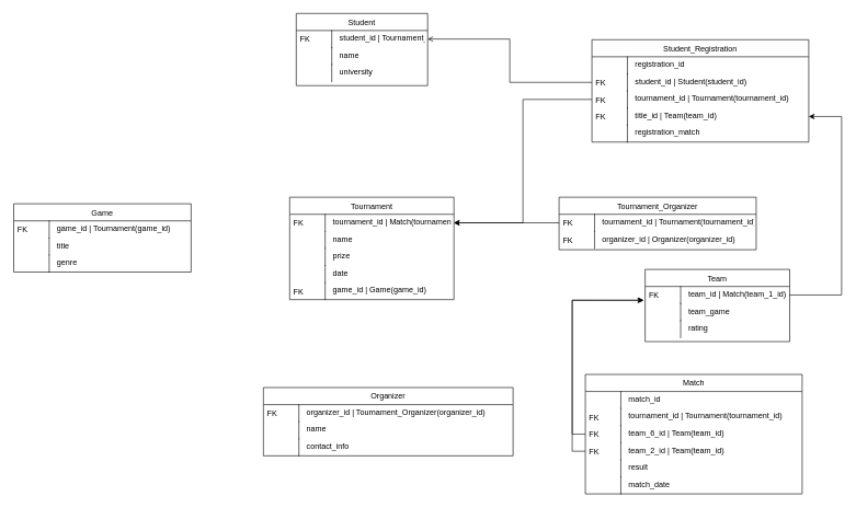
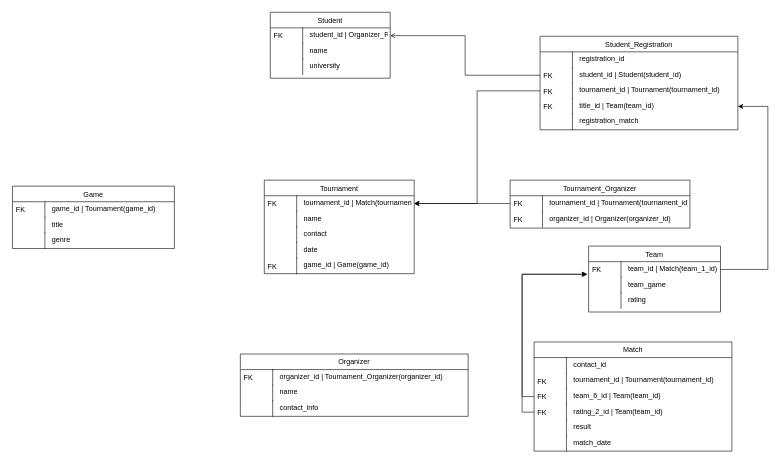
  <mxCell id="0" />
  <mxCell id="1" parent="0" />
  <mxCell id="2" value="Student" style="swimlane;fontStyle=0;childLayout=stackLayout;horizontal=1;startSize=26;fillColor=default;horizontalStack=0;resizeParent=1;resizeLast=0;collapsible=1;marginBottom=0;swimlaneFillColor=default;align=center;" vertex="1" parent="1"><mxGeometry x="450" y="20" width="200" height="110" as="geometry"><mxRectangle x="480" y="100" width="80" height="30" as="alternateBounds" /></mxGeometry></mxCell>
- <mxCell id="3" value="student_id | Tournament_Registration(student_id)" style="shape=partialRectangle;top=0;left=0;right=0;bottom=0;align=left;verticalAlign=top;spacingTop=-2;fillColor=none;spacingLeft=64;spacingRight=4;overflow=hidden;rotatable=0;points=[[0,0.5],[1,0.5]];portConstraint=eastwest;dropTarget=0;" vertex="1" parent="2"><mxGeometry y="26" width="200" height="26" as="geometry" /></mxCell>
+ <mxCell id="3" value="student_id | Organizer_Registration(student_id)" style="shape=partialRectangle;top=0;left=0;right=0;bottom=0;align=left;verticalAlign=top;spacingTop=-2;fillColor=none;spacingLeft=64;spacingRight=4;overflow=hidden;rotatable=0;points=[[0,0.5],[1,0.5]];portConstraint=eastwest;dropTarget=0;" vertex="1" parent="2"><mxGeometry y="26" width="200" height="26" as="geometry" /></mxCell>
  <mxCell id="4" value="FK" style="shape=partialRectangle;top=0;left=0;bottom=0;fillColor=none;align=left;verticalAlign=middle;spacingLeft=4;spacingRight=4;overflow=hidden;rotatable=180;points=[];portConstraint=eastwest;part=1;" vertex="1" connectable="0" parent="3"><mxGeometry width="54" height="26" as="geometry" /></mxCell>
  <mxCell id="5" value="name" style="shape=partialRectangle;top=0;left=0;right=0;bottom=0;align=left;verticalAlign=top;spacingTop=-2;fillColor=none;spacingLeft=64;spacingRight=4;overflow=hidden;rotatable=0;points=[[0,0.5],[1,0.5]];portConstraint=eastwest;dropTarget=0;" vertex="1" parent="2"><mxGeometry y="52" width="200" height="26" as="geometry" /></mxCell>
  <mxCell id="6" value="" style="shape=partialRectangle;top=0;left=0;bottom=0;fillColor=none;align=left;verticalAlign=middle;spacingLeft=4;spacingRight=4;overflow=hidden;rotatable=180;points=[];portConstraint=eastwest;part=1;" vertex="1" connectable="0" parent="5"><mxGeometry width="54" height="26" as="geometry" /></mxCell>
  <mxCell id="7" value="university" style="shape=partialRectangle;top=0;left=0;right=0;bottom=0;align=left;verticalAlign=top;spacingTop=-2;fillColor=none;spacingLeft=64;spacingRight=4;overflow=hidden;rotatable=0;points=[[0,0.5],[1,0.5]];portConstraint=eastwest;dropTarget=0;" vertex="1" parent="2"><mxGeometry y="78" width="200" height="26" as="geometry" /></mxCell>
  <mxCell id="8" value="" style="shape=partialRectangle;top=0;left=0;bottom=0;fillColor=none;align=left;verticalAlign=middle;spacingLeft=4;spacingRight=4;overflow=hidden;rotatable=180;points=[];portConstraint=eastwest;part=1;" vertex="1" connectable="0" parent="7"><mxGeometry width="54" height="26" as="geometry" /></mxCell>
  <mxCell id="9" value="Team" style="swimlane;fontStyle=0;childLayout=stackLayout;horizontal=1;startSize=26;fillColor=default;horizontalStack=0;resizeParent=1;resizeLast=0;collapsible=1;marginBottom=0;swimlaneFillColor=default;align=center;" vertex="1" parent="1"><mxGeometry x="981" y="410" width="220" height="110" as="geometry" /></mxCell>
  <mxCell id="10" value="team_id | Match(team_1_id) | Match(team_2_id) | Tournament_Registration(team_id)" style="shape=partialRectangle;top=0;left=0;right=0;bottom=0;align=left;verticalAlign=top;spacingTop=-2;fillColor=none;spacingLeft=64;spacingRight=4;overflow=hidden;rotatable=0;points=[[0,0.5],[1,0.5]];portConstraint=eastwest;dropTarget=0;" vertex="1" parent="9"><mxGeometry y="26" width="220" height="26" as="geometry" /></mxCell>
  <mxCell id="11" value="FK" style="shape=partialRectangle;top=0;left=0;bottom=0;fillColor=none;align=left;verticalAlign=middle;spacingLeft=4;spacingRight=4;overflow=hidden;rotatable=180;points=[];portConstraint=eastwest;part=1;" vertex="1" connectable="0" parent="10"><mxGeometry width="54" height="26" as="geometry" /></mxCell>
  <mxCell id="12" value="team_game" style="shape=partialRectangle;top=0;left=0;right=0;bottom=0;align=left;verticalAlign=top;spacingTop=-2;fillColor=none;spacingLeft=64;spacingRight=4;overflow=hidden;rotatable=0;points=[[0,0.5],[1,0.5]];portConstraint=eastwest;dropTarget=0;" vertex="1" parent="9"><mxGeometry y="52" width="220" height="26" as="geometry" /></mxCell>
  <mxCell id="13" value="" style="shape=partialRectangle;top=0;left=0;bottom=0;fillColor=none;align=left;verticalAlign=middle;spacingLeft=4;spacingRight=4;overflow=hidden;rotatable=180;points=[];portConstraint=eastwest;part=1;" vertex="1" connectable="0" parent="12"><mxGeometry width="54" height="26" as="geometry" /></mxCell>
  <mxCell id="14" value="rating" style="shape=partialRectangle;top=0;left=0;right=0;bottom=0;align=left;verticalAlign=top;spacingTop=-2;fillColor=none;spacingLeft=64;spacingRight=4;overflow=hidden;rotatable=0;points=[[0,0.5],[1,0.5]];portConstraint=eastwest;dropTarget=0;" vertex="1" parent="9"><mxGeometry y="78" width="220" height="26" as="geometry" /></mxCell>
  <mxCell id="15" value="" style="shape=partialRectangle;top=0;left=0;bottom=0;fillColor=none;align=left;verticalAlign=middle;spacingLeft=4;spacingRight=4;overflow=hidden;rotatable=180;points=[];portConstraint=eastwest;part=1;" vertex="1" connectable="0" parent="14"><mxGeometry width="54" height="26" as="geometry" /></mxCell>
  <mxCell id="16" value="Game" style="swimlane;fontStyle=0;childLayout=stackLayout;horizontal=1;startSize=26;fillColor=default;horizontalStack=0;resizeParent=1;resizeLast=0;collapsible=1;marginBottom=0;swimlaneFillColor=default;align=center;" vertex="1" parent="1"><mxGeometry x="20" y="310" width="270" height="104" as="geometry" /></mxCell>
  <mxCell id="17" value="game_id | Tournament(game_id)" style="shape=partialRectangle;top=0;left=0;right=0;bottom=0;align=left;verticalAlign=top;spacingTop=-2;fillColor=none;spacingLeft=64;spacingRight=4;overflow=hidden;rotatable=0;points=[[0,0.5],[1,0.5]];portConstraint=eastwest;dropTarget=0;" vertex="1" parent="16"><mxGeometry y="26" width="270" height="26" as="geometry" /></mxCell>
  <mxCell id="18" value="FK" style="shape=partialRectangle;top=0;left=0;bottom=0;fillColor=none;align=left;verticalAlign=middle;spacingLeft=4;spacingRight=4;overflow=hidden;rotatable=180;points=[];portConstraint=eastwest;part=1;" vertex="1" connectable="0" parent="17"><mxGeometry width="54" height="26" as="geometry" /></mxCell>
  <mxCell id="19" value="title" style="shape=partialRectangle;top=0;left=0;right=0;bottom=0;align=left;verticalAlign=top;spacingTop=-2;fillColor=none;spacingLeft=64;spacingRight=4;overflow=hidden;rotatable=0;points=[[0,0.5],[1,0.5]];portConstraint=eastwest;dropTarget=0;" vertex="1" parent="16"><mxGeometry y="52" width="270" height="26" as="geometry" /></mxCell>
  <mxCell id="20" value="" style="shape=partialRectangle;top=0;left=0;bottom=0;fillColor=none;align=left;verticalAlign=middle;spacingLeft=4;spacingRight=4;overflow=hidden;rotatable=180;points=[];portConstraint=eastwest;part=1;" vertex="1" connectable="0" parent="19"><mxGeometry width="54" height="26" as="geometry" /></mxCell>
  <mxCell id="21" value="genre" style="shape=partialRectangle;top=0;left=0;right=0;bottom=0;align=left;verticalAlign=top;spacingTop=-2;fillColor=none;spacingLeft=64;spacingRight=4;overflow=hidden;rotatable=0;points=[[0,0.5],[1,0.5]];portConstraint=eastwest;dropTarget=0;" vertex="1" parent="16"><mxGeometry y="78" width="270" height="26" as="geometry" /></mxCell>
  <mxCell id="22" value="" style="shape=partialRectangle;top=0;left=0;bottom=0;fillColor=none;align=left;verticalAlign=middle;spacingLeft=4;spacingRight=4;overflow=hidden;rotatable=180;points=[];portConstraint=eastwest;part=1;" vertex="1" connectable="0" parent="21"><mxGeometry width="54" height="26" as="geometry" /></mxCell>
  <mxCell id="23" value="Tournament" style="swimlane;fontStyle=0;childLayout=stackLayout;horizontal=1;startSize=26;fillColor=default;horizontalStack=0;resizeParent=1;resizeLast=0;collapsible=1;marginBottom=0;swimlaneFillColor=default;align=center;" vertex="1" parent="1"><mxGeometry x="440" y="300" width="250" height="156" as="geometry" /></mxCell>
  <mxCell id="24" value="tournament_id | Match(tournament_id) | Tournament_Registration(tournament_id) | Tournament_Organizer(tournament_id)" style="shape=partialRectangle;top=0;left=0;right=0;bottom=0;align=left;verticalAlign=top;spacingTop=-2;fillColor=none;spacingLeft=64;spacingRight=4;overflow=hidden;rotatable=0;points=[[0,0.5],[1,0.5]];portConstraint=eastwest;dropTarget=0;" vertex="1" parent="23"><mxGeometry y="26" width="250" height="26" as="geometry" /></mxCell>
  <mxCell id="25" value="FK" style="shape=partialRectangle;top=0;left=0;bottom=0;fillColor=none;align=left;verticalAlign=middle;spacingLeft=4;spacingRight=4;overflow=hidden;rotatable=180;points=[];portConstraint=eastwest;part=1;" vertex="1" connectable="0" parent="24"><mxGeometry width="54" height="26" as="geometry" /></mxCell>
  <mxCell id="26" value="name" style="shape=partialRectangle;top=0;left=0;right=0;bottom=0;align=left;verticalAlign=top;spacingTop=-2;fillColor=none;spacingLeft=64;spacingRight=4;overflow=hidden;rotatable=0;points=[[0,0.5],[1,0.5]];portConstraint=eastwest;dropTarget=0;" vertex="1" parent="23"><mxGeometry y="52" width="250" height="26" as="geometry" /></mxCell>
  <mxCell id="27" value="" style="shape=partialRectangle;top=0;left=0;bottom=0;fillColor=none;align=left;verticalAlign=middle;spacingLeft=4;spacingRight=4;overflow=hidden;rotatable=180;points=[];portConstraint=eastwest;part=1;" vertex="1" connectable="0" parent="26"><mxGeometry width="54" height="26" as="geometry" /></mxCell>
- <mxCell id="28" value="prize" style="shape=partialRectangle;top=0;left=0;right=0;bottom=0;align=left;verticalAlign=top;spacingTop=-2;fillColor=none;spacingLeft=64;spacingRight=4;overflow=hidden;rotatable=0;points=[[0,0.5],[1,0.5]];portConstraint=eastwest;dropTarget=0;" vertex="1" parent="23"><mxGeometry y="78" width="250" height="26" as="geometry" /></mxCell>
+ <mxCell id="28" value="contact" style="shape=partialRectangle;top=0;left=0;right=0;bottom=0;align=left;verticalAlign=top;spacingTop=-2;fillColor=none;spacingLeft=64;spacingRight=4;overflow=hidden;rotatable=0;points=[[0,0.5],[1,0.5]];portConstraint=eastwest;dropTarget=0;" vertex="1" parent="23"><mxGeometry y="78" width="250" height="26" as="geometry" /></mxCell>
  <mxCell id="29" value="" style="shape=partialRectangle;top=0;left=0;bottom=0;fillColor=none;align=left;verticalAlign=middle;spacingLeft=4;spacingRight=4;overflow=hidden;rotatable=180;points=[];portConstraint=eastwest;part=1;" vertex="1" connectable="0" parent="28"><mxGeometry width="54" height="26" as="geometry" /></mxCell>
  <mxCell id="30" value="date" style="shape=partialRectangle;top=0;left=0;right=0;bottom=0;align=left;verticalAlign=top;spacingTop=-2;fillColor=none;spacingLeft=64;spacingRight=4;overflow=hidden;rotatable=0;points=[[0,0.5],[1,0.5]];portConstraint=eastwest;dropTarget=0;" vertex="1" parent="23"><mxGeometry y="104" width="250" height="26" as="geometry" /></mxCell>
  <mxCell id="31" value="" style="shape=partialRectangle;top=0;left=0;bottom=0;fillColor=none;align=left;verticalAlign=middle;spacingLeft=4;spacingRight=4;overflow=hidden;rotatable=180;points=[];portConstraint=eastwest;part=1;" vertex="1" connectable="0" parent="30"><mxGeometry width="54" height="26" as="geometry" /></mxCell>
  <mxCell id="32" value="game_id | Game(game_id)" style="shape=partialRectangle;top=0;left=0;right=0;bottom=0;align=left;verticalAlign=top;spacingTop=-2;fillColor=none;spacingLeft=64;spacingRight=4;overflow=hidden;rotatable=0;points=[[0,0.5],[1,0.5]];portConstraint=eastwest;dropTarget=0;" vertex="1" parent="23"><mxGeometry y="130" width="250" height="26" as="geometry" /></mxCell>
  <mxCell id="33" value="FK" style="shape=partialRectangle;top=0;left=0;bottom=0;fillColor=none;align=left;verticalAlign=middle;spacingLeft=4;spacingRight=4;overflow=hidden;rotatable=180;points=[];portConstraint=eastwest;part=1;" vertex="1" connectable="0" parent="32"><mxGeometry width="54" height="26" as="geometry" /></mxCell>
  <mxCell id="34" value="Organizer" style="swimlane;fontStyle=0;childLayout=stackLayout;horizontal=1;startSize=26;fillColor=default;horizontalStack=0;resizeParent=1;resizeLast=0;collapsible=1;marginBottom=0;swimlaneFillColor=default;align=center;" vertex="1" parent="1"><mxGeometry x="400" y="590" width="380" height="104" as="geometry" /></mxCell>
  <mxCell id="35" value="organizer_id | Tournament_Organizer(organizer_id)" style="shape=partialRectangle;top=0;left=0;right=0;bottom=0;align=left;verticalAlign=top;spacingTop=-2;fillColor=none;spacingLeft=64;spacingRight=4;overflow=hidden;rotatable=0;points=[[0,0.5],[1,0.5]];portConstraint=eastwest;dropTarget=0;" vertex="1" parent="34"><mxGeometry y="26" width="380" height="26" as="geometry" /></mxCell>
  <mxCell id="36" value="FK" style="shape=partialRectangle;top=0;left=0;bottom=0;fillColor=none;align=left;verticalAlign=middle;spacingLeft=4;spacingRight=4;overflow=hidden;rotatable=180;points=[];portConstraint=eastwest;part=1;" vertex="1" connectable="0" parent="35"><mxGeometry width="54" height="26" as="geometry" /></mxCell>
  <mxCell id="37" value="name" style="shape=partialRectangle;top=0;left=0;right=0;bottom=0;align=left;verticalAlign=top;spacingTop=-2;fillColor=none;spacingLeft=64;spacingRight=4;overflow=hidden;rotatable=0;points=[[0,0.5],[1,0.5]];portConstraint=eastwest;dropTarget=0;" vertex="1" parent="34"><mxGeometry y="52" width="380" height="26" as="geometry" /></mxCell>
  <mxCell id="38" value="" style="shape=partialRectangle;top=0;left=0;bottom=0;fillColor=none;align=left;verticalAlign=middle;spacingLeft=4;spacingRight=4;overflow=hidden;rotatable=180;points=[];portConstraint=eastwest;part=1;" vertex="1" connectable="0" parent="37"><mxGeometry width="54" height="26" as="geometry" /></mxCell>
  <mxCell id="39" value="contact_info" style="shape=partialRectangle;top=0;left=0;right=0;bottom=0;align=left;verticalAlign=top;spacingTop=-2;fillColor=none;spacingLeft=64;spacingRight=4;overflow=hidden;rotatable=0;points=[[0,0.5],[1,0.5]];portConstraint=eastwest;dropTarget=0;" vertex="1" parent="34"><mxGeometry y="78" width="380" height="26" as="geometry" /></mxCell>
  <mxCell id="40" value="" style="shape=partialRectangle;top=0;left=0;bottom=0;fillColor=none;align=left;verticalAlign=middle;spacingLeft=4;spacingRight=4;overflow=hidden;rotatable=180;points=[];portConstraint=eastwest;part=1;" vertex="1" connectable="0" parent="39"><mxGeometry width="54" height="26" as="geometry" /></mxCell>
  <mxCell id="41" value="Match" style="swimlane;fontStyle=0;childLayout=stackLayout;horizontal=1;startSize=26;fillColor=default;horizontalStack=0;resizeParent=1;resizeLast=0;collapsible=1;marginBottom=0;swimlaneFillColor=default;align=center;" vertex="1" parent="1"><mxGeometry x="890" y="570" width="330" height="182" as="geometry" /></mxCell>
- <mxCell id="42" value="match_id" style="shape=partialRectangle;top=0;left=0;right=0;bottom=0;align=left;verticalAlign=top;spacingTop=-2;fillColor=none;spacingLeft=64;spacingRight=4;overflow=hidden;rotatable=0;points=[[0,0.5],[1,0.5]];portConstraint=eastwest;dropTarget=0;" vertex="1" parent="41"><mxGeometry y="26" width="330" height="26" as="geometry" /></mxCell>
+ <mxCell id="42" value="contact_id" style="shape=partialRectangle;top=0;left=0;right=0;bottom=0;align=left;verticalAlign=top;spacingTop=-2;fillColor=none;spacingLeft=64;spacingRight=4;overflow=hidden;rotatable=0;points=[[0,0.5],[1,0.5]];portConstraint=eastwest;dropTarget=0;" vertex="1" parent="41"><mxGeometry y="26" width="330" height="26" as="geometry" /></mxCell>
  <mxCell id="43" value="" style="shape=partialRectangle;top=0;left=0;bottom=0;fillColor=none;align=left;verticalAlign=middle;spacingLeft=4;spacingRight=4;overflow=hidden;rotatable=180;points=[];portConstraint=eastwest;part=1;" vertex="1" connectable="0" parent="42"><mxGeometry width="54" height="26" as="geometry" /></mxCell>
  <mxCell id="44" value="tournament_id | Tournament(tournament_id)" style="shape=partialRectangle;top=0;left=0;right=0;bottom=0;align=left;verticalAlign=top;spacingTop=-2;fillColor=none;spacingLeft=64;spacingRight=4;overflow=hidden;rotatable=0;points=[[0,0.5],[1,0.5]];portConstraint=eastwest;dropTarget=0;" vertex="1" parent="41"><mxGeometry y="52" width="330" height="26" as="geometry" /></mxCell>
  <mxCell id="45" value="FK" style="shape=partialRectangle;top=0;left=0;bottom=0;fillColor=none;align=left;verticalAlign=middle;spacingLeft=4;spacingRight=4;overflow=hidden;rotatable=180;points=[];portConstraint=eastwest;part=1;" vertex="1" connectable="0" parent="44"><mxGeometry width="54" height="26" as="geometry" /></mxCell>
  <mxCell id="46" value="team_6_id | Team(team_id)" style="shape=partialRectangle;top=0;left=0;right=0;bottom=0;align=left;verticalAlign=top;spacingTop=-2;fillColor=none;spacingLeft=64;spacingRight=4;overflow=hidden;rotatable=0;points=[[0,0.5],[1,0.5]];portConstraint=eastwest;dropTarget=0;" vertex="1" parent="41"><mxGeometry y="78" width="330" height="26" as="geometry" /></mxCell>
  <mxCell id="47" value="FK" style="shape=partialRectangle;top=0;left=0;bottom=0;fillColor=none;align=left;verticalAlign=middle;spacingLeft=4;spacingRight=4;overflow=hidden;rotatable=180;points=[];portConstraint=eastwest;part=1;" vertex="1" connectable="0" parent="46"><mxGeometry width="54" height="26" as="geometry" /></mxCell>
- <mxCell id="48" value="team_2_id | Team(team_id)" style="shape=partialRectangle;top=0;left=0;right=0;bottom=0;align=left;verticalAlign=top;spacingTop=-2;fillColor=none;spacingLeft=64;spacingRight=4;overflow=hidden;rotatable=0;points=[[0,0.5],[1,0.5]];portConstraint=eastwest;dropTarget=0;" vertex="1" parent="41"><mxGeometry y="104" width="330" height="26" as="geometry" /></mxCell>
+ <mxCell id="48" value="rating_2_id | Team(team_id)" style="shape=partialRectangle;top=0;left=0;right=0;bottom=0;align=left;verticalAlign=top;spacingTop=-2;fillColor=none;spacingLeft=64;spacingRight=4;overflow=hidden;rotatable=0;points=[[0,0.5],[1,0.5]];portConstraint=eastwest;dropTarget=0;" vertex="1" parent="41"><mxGeometry y="104" width="330" height="26" as="geometry" /></mxCell>
  <mxCell id="49" value="FK" style="shape=partialRectangle;top=0;left=0;bottom=0;fillColor=none;align=left;verticalAlign=middle;spacingLeft=4;spacingRight=4;overflow=hidden;rotatable=180;points=[];portConstraint=eastwest;part=1;" vertex="1" connectable="0" parent="48"><mxGeometry width="54" height="26" as="geometry" /></mxCell>
  <mxCell id="50" value="result" style="shape=partialRectangle;top=0;left=0;right=0;bottom=0;align=left;verticalAlign=top;spacingTop=-2;fillColor=none;spacingLeft=64;spacingRight=4;overflow=hidden;rotatable=0;points=[[0,0.5],[1,0.5]];portConstraint=eastwest;dropTarget=0;" vertex="1" parent="41"><mxGeometry y="130" width="330" height="26" as="geometry" /></mxCell>
  <mxCell id="51" value="" style="shape=partialRectangle;top=0;left=0;bottom=0;fillColor=none;align=left;verticalAlign=middle;spacingLeft=4;spacingRight=4;overflow=hidden;rotatable=180;points=[];portConstraint=eastwest;part=1;" vertex="1" connectable="0" parent="50"><mxGeometry width="54" height="26" as="geometry" /></mxCell>
  <mxCell id="52" value="match_date" style="shape=partialRectangle;top=0;left=0;right=0;bottom=0;align=left;verticalAlign=top;spacingTop=-2;fillColor=none;spacingLeft=64;spacingRight=4;overflow=hidden;rotatable=0;points=[[0,0.5],[1,0.5]];portConstraint=eastwest;dropTarget=0;" vertex="1" parent="41"><mxGeometry y="156" width="330" height="26" as="geometry" /></mxCell>
  <mxCell id="53" value="" style="shape=partialRectangle;top=0;left=0;bottom=0;fillColor=none;align=left;verticalAlign=middle;spacingLeft=4;spacingRight=4;overflow=hidden;rotatable=180;points=[];portConstraint=eastwest;part=1;" vertex="1" connectable="0" parent="52"><mxGeometry width="54" height="26" as="geometry" /></mxCell>
  <mxCell id="54" value="Student_Registration" style="swimlane;fontStyle=0;childLayout=stackLayout;horizontal=1;startSize=26;fillColor=default;horizontalStack=0;resizeParent=1;resizeLast=0;collapsible=1;marginBottom=0;swimlaneFillColor=default;align=center;" vertex="1" parent="1"><mxGeometry x="900" y="60" width="330" height="156" as="geometry" /></mxCell>
  <mxCell id="55" value="registration_id" style="shape=partialRectangle;top=0;left=0;right=0;bottom=0;align=left;verticalAlign=top;spacingTop=-2;fillColor=none;spacingLeft=64;spacingRight=4;overflow=hidden;rotatable=0;points=[[0,0.5],[1,0.5]];portConstraint=eastwest;dropTarget=0;" vertex="1" parent="54"><mxGeometry y="26" width="330" height="26" as="geometry" /></mxCell>
  <mxCell id="56" value="" style="shape=partialRectangle;top=0;left=0;bottom=0;fillColor=none;align=left;verticalAlign=middle;spacingLeft=4;spacingRight=4;overflow=hidden;rotatable=180;points=[];portConstraint=eastwest;part=1;" vertex="1" connectable="0" parent="55"><mxGeometry width="54" height="26" as="geometry" /></mxCell>
  <mxCell id="57" value="student_id | Student(student_id)" style="shape=partialRectangle;top=0;left=0;right=0;bottom=0;align=left;verticalAlign=top;spacingTop=-2;fillColor=none;spacingLeft=64;spacingRight=4;overflow=hidden;rotatable=0;points=[[0,0.5],[1,0.5]];portConstraint=eastwest;dropTarget=0;" vertex="1" parent="54"><mxGeometry y="52" width="330" height="26" as="geometry" /></mxCell>
  <mxCell id="58" value="FK" style="shape=partialRectangle;top=0;left=0;bottom=0;fillColor=none;align=left;verticalAlign=middle;spacingLeft=4;spacingRight=4;overflow=hidden;rotatable=180;points=[];portConstraint=eastwest;part=1;" vertex="1" connectable="0" parent="57"><mxGeometry width="54" height="26" as="geometry" /></mxCell>
  <mxCell id="59" value="tournament_id | Tournament(tournament_id)" style="shape=partialRectangle;top=0;left=0;right=0;bottom=0;align=left;verticalAlign=top;spacingTop=-2;fillColor=none;spacingLeft=64;spacingRight=4;overflow=hidden;rotatable=0;points=[[0,0.5],[1,0.5]];portConstraint=eastwest;dropTarget=0;" vertex="1" parent="54"><mxGeometry y="78" width="330" height="26" as="geometry" /></mxCell>
  <mxCell id="60" value="FK" style="shape=partialRectangle;top=0;left=0;bottom=0;fillColor=none;align=left;verticalAlign=middle;spacingLeft=4;spacingRight=4;overflow=hidden;rotatable=180;points=[];portConstraint=eastwest;part=1;" vertex="1" connectable="0" parent="59"><mxGeometry width="54" height="26" as="geometry" /></mxCell>
  <mxCell id="61" value="title_id | Team(team_id)" style="shape=partialRectangle;top=0;left=0;right=0;bottom=0;align=left;verticalAlign=top;spacingTop=-2;fillColor=none;spacingLeft=64;spacingRight=4;overflow=hidden;rotatable=0;points=[[0,0.5],[1,0.5]];portConstraint=eastwest;dropTarget=0;" vertex="1" parent="54"><mxGeometry y="104" width="330" height="26" as="geometry" /></mxCell>
  <mxCell id="62" value="FK" style="shape=partialRectangle;top=0;left=0;bottom=0;fillColor=none;align=left;verticalAlign=middle;spacingLeft=4;spacingRight=4;overflow=hidden;rotatable=180;points=[];portConstraint=eastwest;part=1;" vertex="1" connectable="0" parent="61"><mxGeometry width="54" height="26" as="geometry" /></mxCell>
  <mxCell id="63" value="registration_match" style="shape=partialRectangle;top=0;left=0;right=0;bottom=0;align=left;verticalAlign=top;spacingTop=-2;fillColor=none;spacingLeft=64;spacingRight=4;overflow=hidden;rotatable=0;points=[[0,0.5],[1,0.5]];portConstraint=eastwest;dropTarget=0;" vertex="1" parent="54"><mxGeometry y="130" width="330" height="26" as="geometry" /></mxCell>
  <mxCell id="64" value="" style="shape=partialRectangle;top=0;left=0;bottom=0;fillColor=none;align=left;verticalAlign=middle;spacingLeft=4;spacingRight=4;overflow=hidden;rotatable=180;points=[];portConstraint=eastwest;part=1;" vertex="1" connectable="0" parent="63"><mxGeometry width="54" height="26" as="geometry" /></mxCell>
  <mxCell id="65" value="Tournament_Organizer" style="swimlane;fontStyle=0;childLayout=stackLayout;horizontal=1;startSize=26;fillColor=default;horizontalStack=0;resizeParent=1;resizeLast=0;collapsible=1;marginBottom=0;swimlaneFillColor=default;align=center;" vertex="1" parent="1"><mxGeometry x="850" y="300" width="300" height="80" as="geometry" /></mxCell>
  <mxCell id="66" value="tournament_id | Tournament(tournament_id)" style="shape=partialRectangle;top=0;left=0;right=0;bottom=0;align=left;verticalAlign=top;spacingTop=-2;fillColor=none;spacingLeft=64;spacingRight=4;overflow=hidden;rotatable=0;points=[[0,0.5],[1,0.5]];portConstraint=eastwest;dropTarget=0;" vertex="1" parent="65"><mxGeometry y="26" width="300" height="26" as="geometry" /></mxCell>
  <mxCell id="67" value="FK" style="shape=partialRectangle;top=0;left=0;bottom=0;fillColor=none;align=left;verticalAlign=middle;spacingLeft=4;spacingRight=4;overflow=hidden;rotatable=180;points=[];portConstraint=eastwest;part=1;" vertex="1" connectable="0" parent="66"><mxGeometry width="54" height="26" as="geometry" /></mxCell>
  <mxCell id="68" value="organizer_id | Organizer(organizer_id)" style="shape=partialRectangle;top=0;left=0;right=0;bottom=0;align=left;verticalAlign=top;spacingTop=-2;fillColor=none;spacingLeft=64;spacingRight=4;overflow=hidden;rotatable=0;points=[[0,0.5],[1,0.5]];portConstraint=eastwest;dropTarget=0;" vertex="1" parent="65"><mxGeometry y="52" width="300" height="26" as="geometry" /></mxCell>
  <mxCell id="69" value="FK" style="shape=partialRectangle;top=0;left=0;bottom=0;fillColor=none;align=left;verticalAlign=middle;spacingLeft=4;spacingRight=4;overflow=hidden;rotatable=180;points=[];portConstraint=eastwest;part=1;" vertex="1" connectable="0" parent="68"><mxGeometry width="54" height="26" as="geometry" /></mxCell>
  <mxCell id="70" value="" style="edgeStyle=orthogonalEdgeStyle;rounded=0;orthogonalLoop=1;jettySize=auto;html=1;" edge="1" parent="1" source="66" target="24"><mxGeometry relative="1" as="geometry" /></mxCell>
  <mxCell id="71" style="edgeStyle=orthogonalEdgeStyle;rounded=0;orthogonalLoop=1;jettySize=auto;html=1;exitX=0;exitY=0.5;exitDx=0;exitDy=0;endArrow=open;" edge="1" parent="1" source="57" target="3"><mxGeometry relative="1" as="geometry" /></mxCell>
  <mxCell id="72" style="edgeStyle=orthogonalEdgeStyle;rounded=0;orthogonalLoop=1;jettySize=auto;html=1;" edge="1" parent="1" source="59" target="24"><mxGeometry relative="1" as="geometry" /></mxCell>
  <mxCell id="73" style="edgeStyle=orthogonalEdgeStyle;rounded=0;orthogonalLoop=1;jettySize=auto;html=1;exitX=0;exitY=0.5;exitDx=0;exitDy=0;entryX=-0.014;entryY=0.808;entryDx=0;entryDy=0;entryPerimeter=0;" edge="1" parent="1" source="46" target="10"><mxGeometry relative="1" as="geometry" /></mxCell>
  <mxCell id="74" style="edgeStyle=orthogonalEdgeStyle;rounded=0;orthogonalLoop=1;jettySize=auto;html=1;exitX=0;exitY=0.5;exitDx=0;exitDy=0;entryX=-0.009;entryY=0.808;entryDx=0;entryDy=0;entryPerimeter=0;" edge="1" parent="1" source="48" target="10"><mxGeometry relative="1" as="geometry" /></mxCell>
  <mxCell id="75" style="edgeStyle=orthogonalEdgeStyle;rounded=0;orthogonalLoop=1;jettySize=auto;html=1;" edge="1" parent="1" source="10" target="61"><mxGeometry relative="1" as="geometry"><Array as="points"><mxPoint x="1280" y="449" /><mxPoint x="1280" y="177" /></Array></mxGeometry></mxCell>
